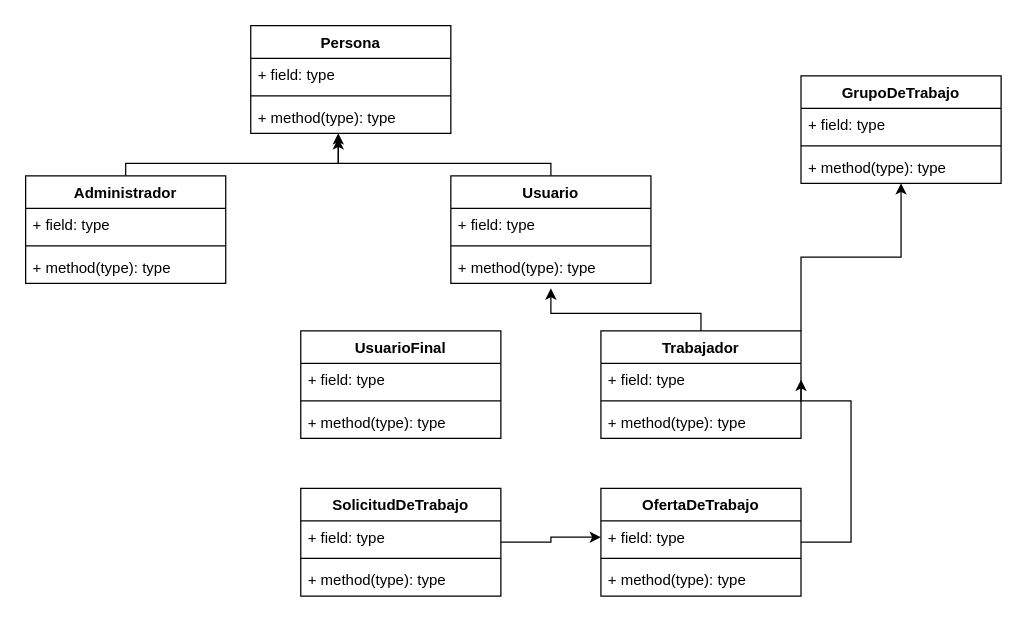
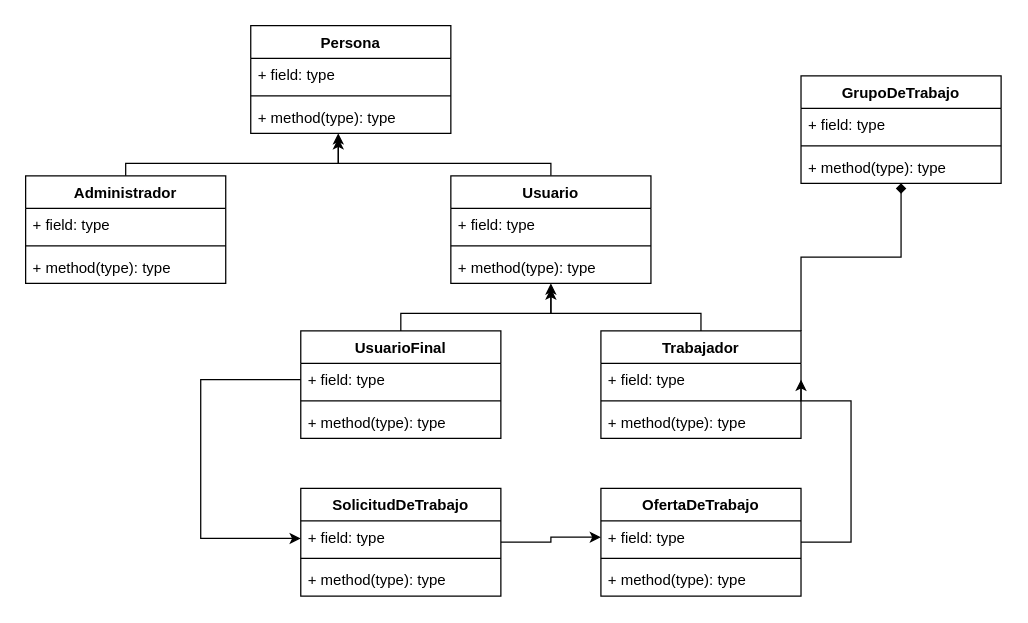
  <mxCell id="0" />
  <mxCell id="1" parent="0" />
  <mxCell id="2" value="Persona" style="swimlane;fontStyle=1;align=center;verticalAlign=top;childLayout=stackLayout;horizontal=1;startSize=26;horizontalStack=0;resizeParent=1;resizeParentMax=0;resizeLast=0;collapsible=1;marginBottom=0;" vertex="1" parent="1"><mxGeometry x="200" width="160" height="86" as="geometry" y="20" /></mxCell>
  <mxCell id="3" value="+ field: type" style="text;strokeColor=none;fillColor=none;align=left;verticalAlign=top;spacingLeft=4;spacingRight=4;overflow=hidden;rotatable=0;points=[[0,0.5],[1,0.5]];portConstraint=eastwest;" vertex="1" parent="2"><mxGeometry y="26" width="160" height="26" as="geometry" /></mxCell>
  <mxCell id="4" value="" style="line;strokeWidth=1;fillColor=none;align=left;verticalAlign=middle;spacingTop=-1;spacingLeft=3;spacingRight=3;rotatable=0;labelPosition=right;points=[];portConstraint=eastwest;" vertex="1" parent="2"><mxGeometry y="52" width="160" height="8" as="geometry" /></mxCell>
  <mxCell id="5" value="+ method(type): type" style="text;strokeColor=none;fillColor=none;align=left;verticalAlign=top;spacingLeft=4;spacingRight=4;overflow=hidden;rotatable=0;points=[[0,0.5],[1,0.5]];portConstraint=eastwest;" vertex="1" parent="2"><mxGeometry y="60" width="160" height="26" as="geometry" /></mxCell>
+ <mxCell id="6" style="edgeStyle=orthogonalEdgeStyle;rounded=0;orthogonalLoop=1;jettySize=auto;html=1;" edge="1" parent="1" source="8" target="28"><mxGeometry relative="1" as="geometry"><Array as="points"><mxPoint x="160" y="303" /><mxPoint x="160" y="430" /></Array></mxGeometry></mxCell>
+ <mxCell id="7" value="" style="edgeStyle=orthogonalEdgeStyle;rounded=0;orthogonalLoop=1;jettySize=auto;html=1;" edge="1" parent="1" source="8" target="38"><mxGeometry relative="1" as="geometry"><Array as="points"><mxPoint x="320" y="250" /><mxPoint x="440" y="250" /></Array></mxGeometry></mxCell>
  <mxCell id="8" value="UsuarioFinal" style="swimlane;fontStyle=1;align=center;verticalAlign=top;childLayout=stackLayout;horizontal=1;startSize=26;horizontalStack=0;resizeParent=1;resizeParentMax=0;resizeLast=0;collapsible=1;marginBottom=0;" vertex="1" parent="1"><mxGeometry x="240" y="264" width="160" height="86" as="geometry" /></mxCell>
  <mxCell id="9" value="+ field: type" style="text;strokeColor=none;fillColor=none;align=left;verticalAlign=top;spacingLeft=4;spacingRight=4;overflow=hidden;rotatable=0;points=[[0,0.5],[1,0.5]];portConstraint=eastwest;" vertex="1" parent="8"><mxGeometry y="26" width="160" height="26" as="geometry" /></mxCell>
  <mxCell id="10" value="" style="line;strokeWidth=1;fillColor=none;align=left;verticalAlign=middle;spacingTop=-1;spacingLeft=3;spacingRight=3;rotatable=0;labelPosition=right;points=[];portConstraint=eastwest;" vertex="1" parent="8"><mxGeometry y="52" width="160" height="8" as="geometry" /></mxCell>
  <mxCell id="11" value="+ method(type): type" style="text;strokeColor=none;fillColor=none;align=left;verticalAlign=top;spacingLeft=4;spacingRight=4;overflow=hidden;rotatable=0;points=[[0,0.5],[1,0.5]];portConstraint=eastwest;" vertex="1" parent="8"><mxGeometry y="60" width="160" height="26" as="geometry" /></mxCell>
  <mxCell id="12" value="Administrador" style="swimlane;fontStyle=1;align=center;verticalAlign=top;childLayout=stackLayout;horizontal=1;startSize=26;horizontalStack=0;resizeParent=1;resizeParentMax=0;resizeLast=0;collapsible=1;marginBottom=0;" vertex="1" parent="1"><mxGeometry x="20" y="140" width="160" height="86" as="geometry" /></mxCell>
  <mxCell id="13" value="+ field: type" style="text;strokeColor=none;fillColor=none;align=left;verticalAlign=top;spacingLeft=4;spacingRight=4;overflow=hidden;rotatable=0;points=[[0,0.5],[1,0.5]];portConstraint=eastwest;" vertex="1" parent="12"><mxGeometry y="26" width="160" height="26" as="geometry" /></mxCell>
  <mxCell id="14" value="" style="line;strokeWidth=1;fillColor=none;align=left;verticalAlign=middle;spacingTop=-1;spacingLeft=3;spacingRight=3;rotatable=0;labelPosition=right;points=[];portConstraint=eastwest;" vertex="1" parent="12"><mxGeometry y="52" width="160" height="8" as="geometry" /></mxCell>
  <mxCell id="15" value="+ method(type): type" style="text;strokeColor=none;fillColor=none;align=left;verticalAlign=top;spacingLeft=4;spacingRight=4;overflow=hidden;rotatable=0;points=[[0,0.5],[1,0.5]];portConstraint=eastwest;" vertex="1" parent="12"><mxGeometry y="60" width="160" height="26" as="geometry" /></mxCell>
  <mxCell id="16" style="edgeStyle=orthogonalEdgeStyle;rounded=0;orthogonalLoop=1;jettySize=auto;html=1;exitX=0.5;exitY=0;exitDx=0;exitDy=0;" edge="1" parent="1" source="38"><mxGeometry relative="1" as="geometry"><mxPoint x="270" y="110" as="targetPoint" /><Array as="points"><mxPoint x="440" y="130" /><mxPoint x="270" y="130" /></Array></mxGeometry></mxCell>
  <mxCell id="17" style="edgeStyle=orthogonalEdgeStyle;rounded=0;orthogonalLoop=1;jettySize=auto;html=1;entryX=0.5;entryY=1.154;entryDx=0;entryDy=0;entryPerimeter=0;" edge="1" parent="1" source="19" target="41"><mxGeometry relative="1" as="geometry"><Array as="points"><mxPoint x="560" y="250" /><mxPoint x="440" y="250" /></Array></mxGeometry></mxCell>
- <mxCell id="18" style="edgeStyle=orthogonalEdgeStyle;rounded=0;orthogonalLoop=1;jettySize=auto;html=1;" edge="1" parent="1" source="19" target="23"><mxGeometry relative="1" as="geometry"><Array as="points"><mxPoint x="640" y="205" /><mxPoint x="720" y="205" /></Array></mxGeometry></mxCell>
+ <mxCell id="18" style="edgeStyle=orthogonalEdgeStyle;rounded=0;orthogonalLoop=1;jettySize=auto;html=1;endArrow=diamond;" edge="1" parent="1" source="19" target="23"><mxGeometry relative="1" as="geometry"><Array as="points"><mxPoint x="640" y="205" /><mxPoint x="720" y="205" /></Array></mxGeometry></mxCell>
  <mxCell id="19" value="Trabajador" style="swimlane;fontStyle=1;align=center;verticalAlign=top;childLayout=stackLayout;horizontal=1;startSize=26;horizontalStack=0;resizeParent=1;resizeParentMax=0;resizeLast=0;collapsible=1;marginBottom=0;" vertex="1" parent="1"><mxGeometry x="480" y="264" width="160" height="86" as="geometry" /></mxCell>
  <mxCell id="20" value="+ field: type" style="text;strokeColor=none;fillColor=none;align=left;verticalAlign=top;spacingLeft=4;spacingRight=4;overflow=hidden;rotatable=0;points=[[0,0.5],[1,0.5]];portConstraint=eastwest;" vertex="1" parent="19"><mxGeometry y="26" width="160" height="26" as="geometry" /></mxCell>
  <mxCell id="21" value="" style="line;strokeWidth=1;fillColor=none;align=left;verticalAlign=middle;spacingTop=-1;spacingLeft=3;spacingRight=3;rotatable=0;labelPosition=right;points=[];portConstraint=eastwest;" vertex="1" parent="19"><mxGeometry y="52" width="160" height="8" as="geometry" /></mxCell>
  <mxCell id="22" value="+ method(type): type" style="text;strokeColor=none;fillColor=none;align=left;verticalAlign=top;spacingLeft=4;spacingRight=4;overflow=hidden;rotatable=0;points=[[0,0.5],[1,0.5]];portConstraint=eastwest;" vertex="1" parent="19"><mxGeometry y="60" width="160" height="26" as="geometry" /></mxCell>
  <mxCell id="23" value="GrupoDeTrabajo" style="swimlane;fontStyle=1;align=center;verticalAlign=top;childLayout=stackLayout;horizontal=1;startSize=26;horizontalStack=0;resizeParent=1;resizeParentMax=0;resizeLast=0;collapsible=1;marginBottom=0;" vertex="1" parent="1"><mxGeometry x="640" y="60" width="160" height="86" as="geometry" /></mxCell>
  <mxCell id="24" value="+ field: type" style="text;strokeColor=none;fillColor=none;align=left;verticalAlign=top;spacingLeft=4;spacingRight=4;overflow=hidden;rotatable=0;points=[[0,0.5],[1,0.5]];portConstraint=eastwest;" vertex="1" parent="23"><mxGeometry y="26" width="160" height="26" as="geometry" /></mxCell>
  <mxCell id="25" value="" style="line;strokeWidth=1;fillColor=none;align=left;verticalAlign=middle;spacingTop=-1;spacingLeft=3;spacingRight=3;rotatable=0;labelPosition=right;points=[];portConstraint=eastwest;" vertex="1" parent="23"><mxGeometry y="52" width="160" height="8" as="geometry" /></mxCell>
  <mxCell id="26" value="+ method(type): type" style="text;strokeColor=none;fillColor=none;align=left;verticalAlign=top;spacingLeft=4;spacingRight=4;overflow=hidden;rotatable=0;points=[[0,0.5],[1,0.5]];portConstraint=eastwest;" vertex="1" parent="23"><mxGeometry y="60" width="160" height="26" as="geometry" /></mxCell>
  <mxCell id="27" style="edgeStyle=orthogonalEdgeStyle;rounded=0;orthogonalLoop=1;jettySize=auto;html=1;" edge="1" parent="1" source="28" target="34"><mxGeometry relative="1" as="geometry" /></mxCell>
  <mxCell id="28" value="SolicitudDeTrabajo" style="swimlane;fontStyle=1;align=center;verticalAlign=top;childLayout=stackLayout;horizontal=1;startSize=26;horizontalStack=0;resizeParent=1;resizeParentMax=0;resizeLast=0;collapsible=1;marginBottom=0;" vertex="1" parent="1"><mxGeometry x="240" y="390" width="160" height="86" as="geometry" /></mxCell>
  <mxCell id="29" value="+ field: type" style="text;strokeColor=none;fillColor=none;align=left;verticalAlign=top;spacingLeft=4;spacingRight=4;overflow=hidden;rotatable=0;points=[[0,0.5],[1,0.5]];portConstraint=eastwest;" vertex="1" parent="28"><mxGeometry y="26" width="160" height="26" as="geometry" /></mxCell>
  <mxCell id="30" value="" style="line;strokeWidth=1;fillColor=none;align=left;verticalAlign=middle;spacingTop=-1;spacingLeft=3;spacingRight=3;rotatable=0;labelPosition=right;points=[];portConstraint=eastwest;" vertex="1" parent="28"><mxGeometry y="52" width="160" height="8" as="geometry" /></mxCell>
  <mxCell id="31" value="+ method(type): type" style="text;strokeColor=none;fillColor=none;align=left;verticalAlign=top;spacingLeft=4;spacingRight=4;overflow=hidden;rotatable=0;points=[[0,0.5],[1,0.5]];portConstraint=eastwest;" vertex="1" parent="28"><mxGeometry y="60" width="160" height="26" as="geometry" /></mxCell>
  <mxCell id="32" style="edgeStyle=orthogonalEdgeStyle;rounded=0;orthogonalLoop=1;jettySize=auto;html=1;entryX=1;entryY=0.5;entryDx=0;entryDy=0;" edge="1" parent="1" source="33" target="20"><mxGeometry relative="1" as="geometry"><Array as="points"><mxPoint x="680" y="433" /><mxPoint x="680" y="320" /><mxPoint x="640" y="320" /></Array></mxGeometry></mxCell>
  <mxCell id="33" value="OfertaDeTrabajo" style="swimlane;fontStyle=1;align=center;verticalAlign=top;childLayout=stackLayout;horizontal=1;startSize=26;horizontalStack=0;resizeParent=1;resizeParentMax=0;resizeLast=0;collapsible=1;marginBottom=0;" vertex="1" parent="1"><mxGeometry x="480" y="390" width="160" height="86" as="geometry" /></mxCell>
  <mxCell id="34" value="+ field: type" style="text;strokeColor=none;fillColor=none;align=left;verticalAlign=top;spacingLeft=4;spacingRight=4;overflow=hidden;rotatable=0;points=[[0,0.5],[1,0.5]];portConstraint=eastwest;" vertex="1" parent="33"><mxGeometry y="26" width="160" height="26" as="geometry" /></mxCell>
  <mxCell id="35" value="" style="line;strokeWidth=1;fillColor=none;align=left;verticalAlign=middle;spacingTop=-1;spacingLeft=3;spacingRight=3;rotatable=0;labelPosition=right;points=[];portConstraint=eastwest;" vertex="1" parent="33"><mxGeometry y="52" width="160" height="8" as="geometry" /></mxCell>
  <mxCell id="36" value="+ method(type): type" style="text;strokeColor=none;fillColor=none;align=left;verticalAlign=top;spacingLeft=4;spacingRight=4;overflow=hidden;rotatable=0;points=[[0,0.5],[1,0.5]];portConstraint=eastwest;" vertex="1" parent="33"><mxGeometry y="60" width="160" height="26" as="geometry" /></mxCell>
  <mxCell id="37" value="" style="edgeStyle=orthogonalEdgeStyle;rounded=0;orthogonalLoop=1;jettySize=auto;html=1;exitX=0.5;exitY=0;exitDx=0;exitDy=0;" edge="1" parent="1" source="12" target="5"><mxGeometry relative="1" as="geometry"><Array as="points"><mxPoint x="100" y="130" /><mxPoint x="270" y="130" /></Array></mxGeometry></mxCell>
  <mxCell id="38" value="Usuario" style="swimlane;fontStyle=1;align=center;verticalAlign=top;childLayout=stackLayout;horizontal=1;startSize=26;horizontalStack=0;resizeParent=1;resizeParentMax=0;resizeLast=0;collapsible=1;marginBottom=0;" vertex="1" parent="1"><mxGeometry x="360" y="140" width="160" height="86" as="geometry" /></mxCell>
  <mxCell id="39" value="+ field: type" style="text;strokeColor=none;fillColor=none;align=left;verticalAlign=top;spacingLeft=4;spacingRight=4;overflow=hidden;rotatable=0;points=[[0,0.5],[1,0.5]];portConstraint=eastwest;" vertex="1" parent="38"><mxGeometry y="26" width="160" height="26" as="geometry" /></mxCell>
  <mxCell id="40" value="" style="line;strokeWidth=1;fillColor=none;align=left;verticalAlign=middle;spacingTop=-1;spacingLeft=3;spacingRight=3;rotatable=0;labelPosition=right;points=[];portConstraint=eastwest;" vertex="1" parent="38"><mxGeometry y="52" width="160" height="8" as="geometry" /></mxCell>
  <mxCell id="41" value="+ method(type): type" style="text;strokeColor=none;fillColor=none;align=left;verticalAlign=top;spacingLeft=4;spacingRight=4;overflow=hidden;rotatable=0;points=[[0,0.5],[1,0.5]];portConstraint=eastwest;" vertex="1" parent="38"><mxGeometry y="60" width="160" height="26" as="geometry" /></mxCell>
